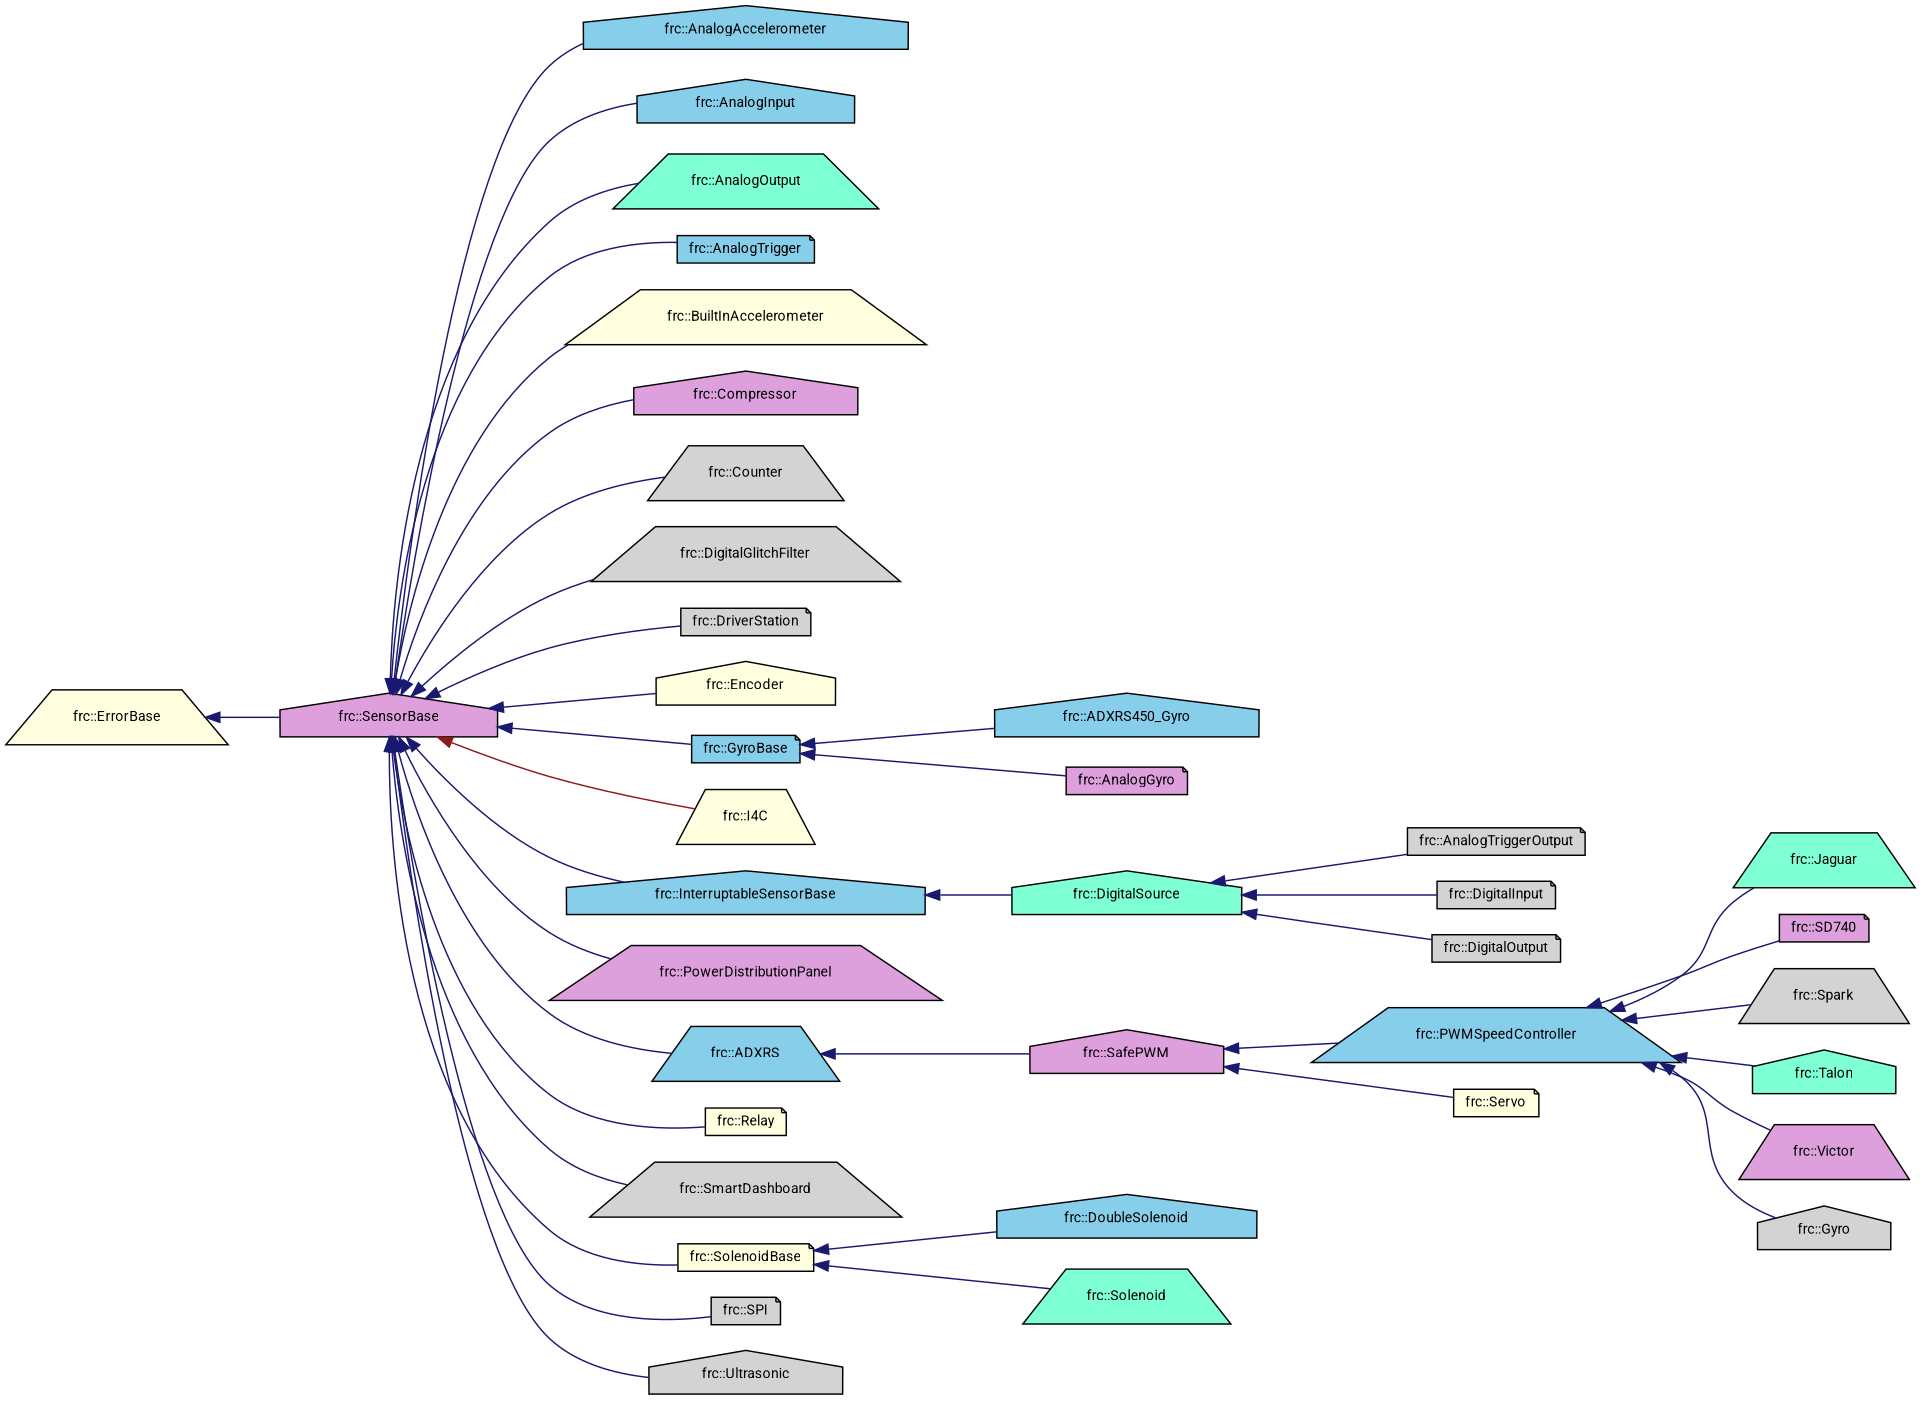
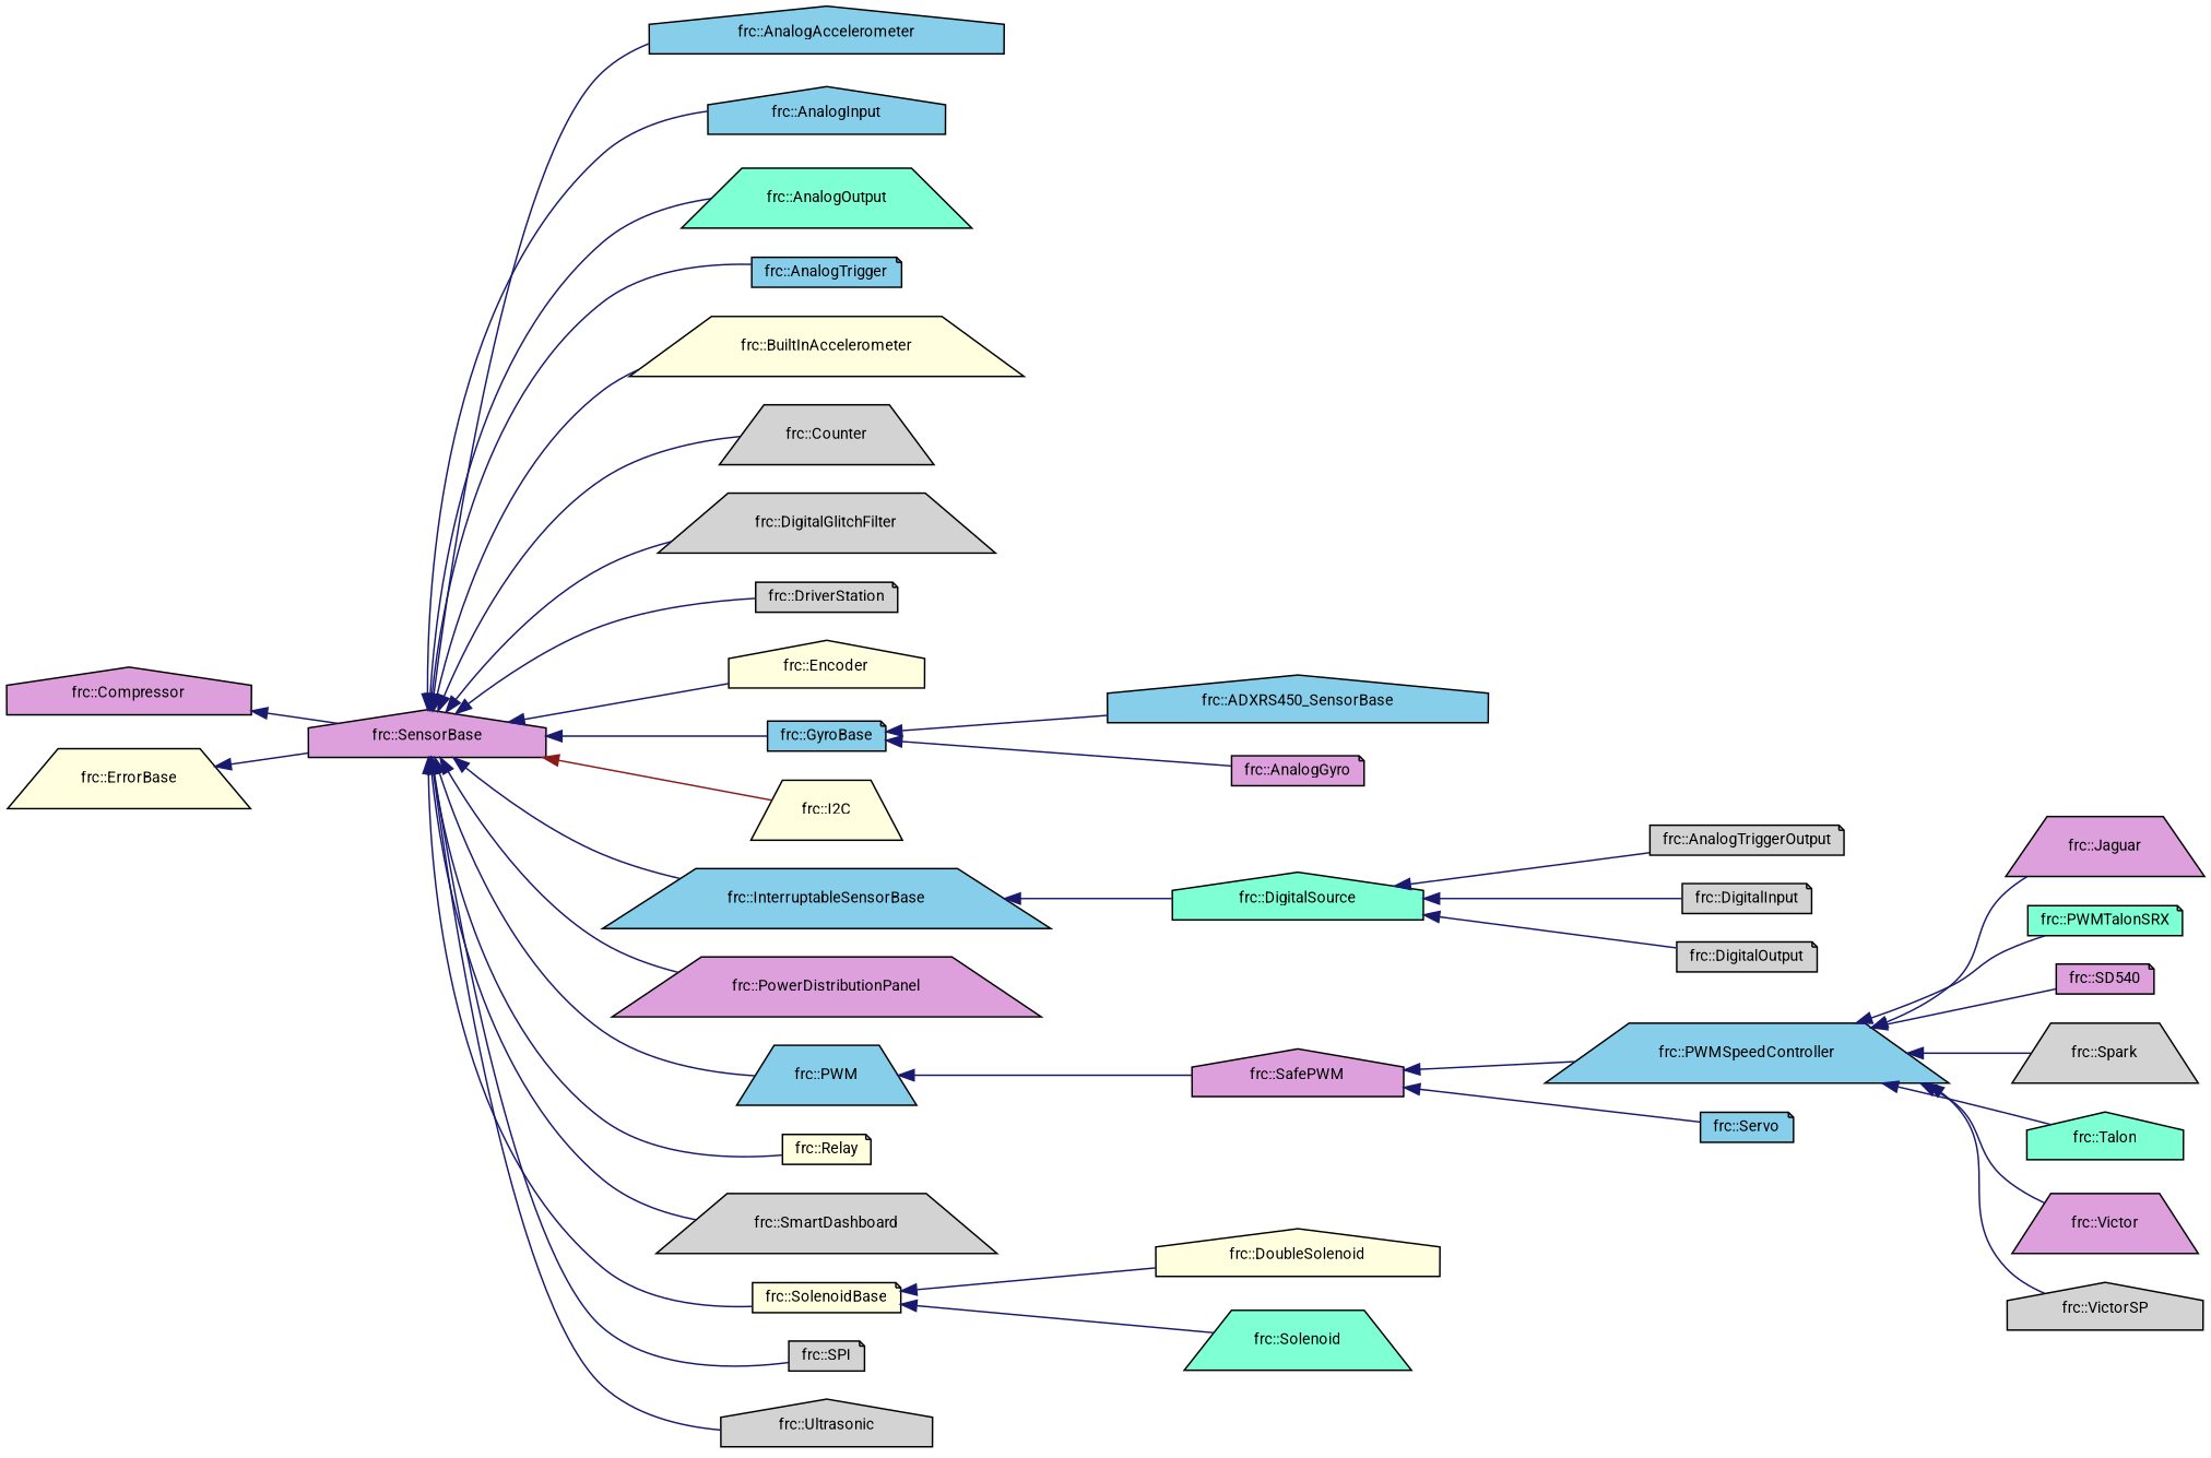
  digraph {
    fontname=Roboto
    rankdir=LR
    node [color=black fillcolor=lightgrey fontname=Roboto fontsize=10 shape=trapezium style=filled]
    edge [color=midnightblue dir=back fontname=Roboto fontsize=10 labelfontname=Helvetica labelfontsize=10 style=solid]
    n1 [fillcolor=plum fontcolor=black height=0.2 label="frc::SensorBase" shape=house width=0.4]
    n2 [fillcolor=skyblue height=0.2 label="frc::AnalogAccelerometer" shape=house width=0.4]
    n3 [fillcolor=skyblue height=0.2 label="frc::AnalogInput" shape=house width=0.4]
    n4 [fillcolor=aquamarine height=0.2 label="frc::AnalogOutput" width=0.4]
    n5 [fillcolor=skyblue height=0.2 label="frc::AnalogTrigger" shape=note width=0.4]
    n6 [fillcolor=lightyellow height=0.2 label="frc::BuiltInAccelerometer" width=0.4]
    n7 [fillcolor=plum height=0.2 label="frc::Compressor" shape=house width=0.4]
    n8 [height=0.2 label="frc::Counter" width=0.4]
    n9 [height=0.2 label="frc::DigitalGlitchFilter" width=0.4]
    n10 [height=0.2 label="frc::DriverStation" shape=note width=0.4]
    n11 [fillcolor=lightyellow height=0.2 label="frc::Encoder" shape=house width=0.4]
    n12 [fillcolor=skyblue height=0.2 label="frc::GyroBase" shape=note width=0.4]
-   n13 [fillcolor=lightyellow height=0.2 label="frc::I4C" width=0.4]
-   n14 [fillcolor=skyblue height=0.2 label="frc::InterruptableSensorBase" shape=house width=0.4]
+   n13 [fillcolor=lightyellow height=0.2 label="frc::I2C" width=0.4]
+   n14 [fillcolor=skyblue height=0.2 label="frc::InterruptableSensorBase" width=0.4]
    n15 [fillcolor=plum height=0.2 label="frc::PowerDistributionPanel" width=0.4]
-   n16 [fillcolor=skyblue height=0.2 label="frc::ADXRS" width=0.4]
+   n16 [fillcolor=skyblue height=0.2 label="frc::PWM" width=0.4]
    n17 [fillcolor=lightyellow height=0.2 label="frc::Relay" shape=note width=0.4]
    n18 [height=0.2 label="frc::SmartDashboard" width=0.4]
    n19 [fillcolor=lightyellow height=0.2 label="frc::SolenoidBase" shape=note width=0.4]
    n20 [height=0.2 label="frc::SPI" shape=note width=0.4]
    n21 [height=0.2 label="frc::Ultrasonic" shape=house width=0.4]
-   n22 [fillcolor=skyblue height=0.2 label="frc::ADXRS450_Gyro" shape=house width=0.4]
+   n22 [fillcolor=skyblue height=0.2 label="frc::ADXRS450_SensorBase" shape=house width=0.4]
    n23 [fillcolor=plum height=0.2 label="frc::AnalogGyro" shape=note width=0.4]
    n24 [fillcolor=aquamarine height=0.2 label="frc::DigitalSource" shape=house width=0.4]
    n25 [fillcolor=plum height=0.2 label="frc::SafePWM" shape=house width=0.4]
-   n26 [fillcolor=skyblue height=0.2 label="frc::DoubleSolenoid" shape=house width=0.4]
+   n26 [fillcolor=lightyellow height=0.2 label="frc::DoubleSolenoid" shape=house width=0.4]
    n27 [fillcolor=aquamarine height=0.2 label="frc::Solenoid" width=0.4]
    n28 [fillcolor=lightyellow height=0.2 label="frc::ErrorBase" width=0.4]
    n29 [height=0.2 label="frc::AnalogTriggerOutput" shape=note width=0.4]
    n30 [height=0.2 label="frc::DigitalInput" shape=note width=0.4]
    n31 [height=0.2 label="frc::DigitalOutput" shape=note width=0.4]
    n32 [fillcolor=skyblue height=0.2 label="frc::PWMSpeedController" width=0.4]
-   n33 [fillcolor=lightyellow height=0.2 label="frc::Servo" shape=note width=0.4]
-   n34 [fillcolor=aquamarine height=0.2 label="frc::Jaguar" width=0.4]
-   n36 [fillcolor=plum height=0.2 label="frc::SD740" shape=note width=0.4]
+   n33 [fillcolor=skyblue height=0.2 label="frc::Servo" shape=note width=0.4]
+   n34 [fillcolor=plum height=0.2 label="frc::Jaguar" width=0.4]
+   n35 [fillcolor=aquamarine height=0.2 label="frc::PWMTalonSRX" shape=note width=0.4]
+   n36 [fillcolor=plum height=0.2 label="frc::SD540" shape=note width=0.4]
    n37 [height=0.2 label="frc::Spark" width=0.4]
    n38 [fillcolor=aquamarine height=0.2 label="frc::Talon" shape=house width=0.4]
    n39 [fillcolor=plum height=0.2 label="frc::Victor" width=0.4]
-   n40 [height=0.2 label="frc::Gyro" shape=house width=0.4]
+   n40 [height=0.2 label="frc::VictorSP" shape=house width=0.4]
    n1 -> n2
    n1 -> n3
    n1 -> n4
    n1 -> n5
    n1 -> n6
-   n1 -> n7
+   n7 -> n1
    n1 -> n8
    n1 -> n9
    n1 -> n10
    n1 -> n11
    n1 -> n12
    n1 -> n13 [color=firebrick4]
    n1 -> n14
    n1 -> n15
    n1 -> n16
    n1 -> n17
    n1 -> n18
    n1 -> n19
    n1 -> n20
    n1 -> n21
    n12 -> n22
    n12 -> n23
    n14 -> n24
    n16 -> n25
    n19 -> n26
    n19 -> n27
    n24 -> n29
    n24 -> n30
    n24 -> n31
    n25 -> n32
    n25 -> n33
    n28 -> n1
    n32 -> n34
+   n32 -> n35
    n32 -> n36
    n32 -> n37
    n32 -> n38
    n32 -> n39
    n32 -> n40
  }
